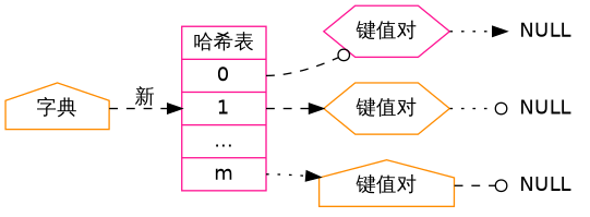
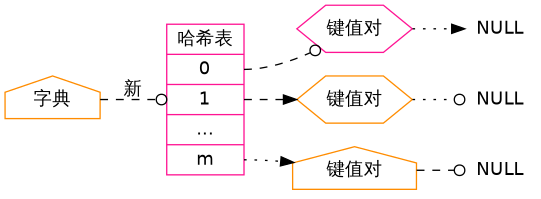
  digraph {
    rankdir=LR
    fontname="DejaVu Sans"
    node [shape=plaintext color=darkorange fontname="DejaVu Sans"]
    edge [style=dashed arrowhead=odot fontname="DejaVu Sans"]
    n1 [label="字典" shape=house]
    n2 [label="哈希表 | <0> 0 | <1> 1 | ... | <m> m " shape=record color=deeppink]
    n3 [label="键值对" shape=hexagon color=deeppink]
    n4 [label="键值对" shape=hexagon]
    n5 [label="键值对" shape=house]
    n6 [label=NULL]
    n7 [label=NULL color=deeppink]
    n8 [label=NULL]
-   n1 -> n2 [label="新" arrowhead=normal]
+   n1 -> n2 [label="新"]
    n2 -> n3 [tailport=0]
    n2 -> n4 [tailport=1 arrowhead=normal]
    n2 -> n5 [tailport=m style=dotted arrowhead=normal]
    n3 -> n6 [style=dotted arrowhead=normal]
    n4 -> n7 [style=dotted]
    n5 -> n8
  }
